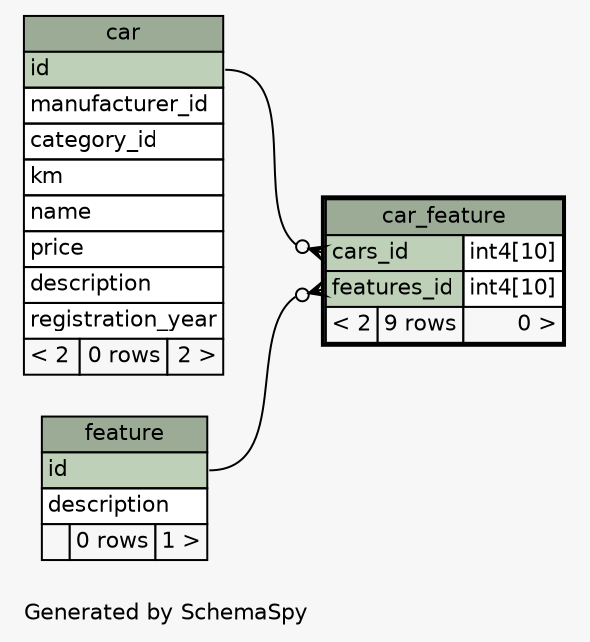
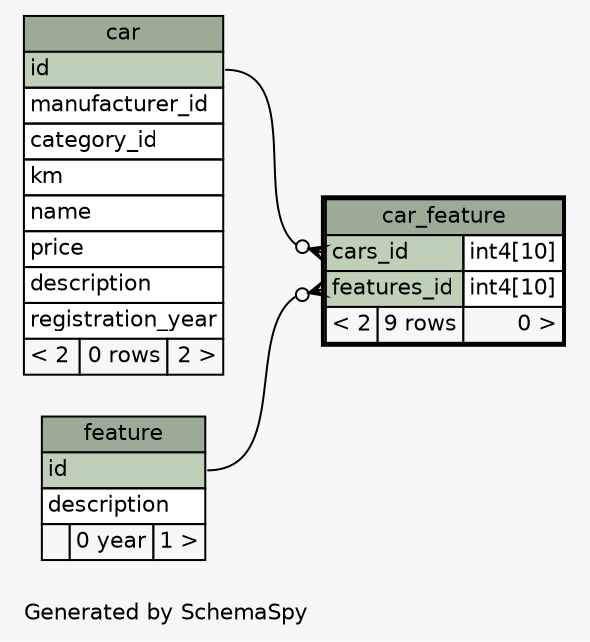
  digraph {
    bgcolor="#f7f7f7"
    fontname=Helvetica
    fontsize=11
    label="\nGenerated by SchemaSpy"
    labeljust=l
    nodesep=0.18
    rankdir=RL
    ranksep=0.46
    node [fontname=Helvetica fontsize=11 shape=plaintext]
    edge [arrowhead=none arrowsize=0.8 arrowtail=crowodot dir=back headport="id:e"]
    n1 [label=<     <TABLE BORDER="2" CELLBORDER="1" CELLSPACING="0" BGCOLOR="#ffffff">       <TR><TD COLSPAN="3" BGCOLOR="#9bab96" ALIGN="CENTER">car_feature</TD></TR>       <TR><TD PORT="cars_id" COLSPAN="2" BGCOLOR="#bed1b8" ALIGN="LEFT">cars_id</TD><TD PORT="cars_id.type" ALIGN="LEFT">int4[10]</TD></TR>       <TR><TD PORT="features_id" COLSPAN="2" BGCOLOR="#bed1b8" ALIGN="LEFT">features_id</TD><TD PORT="features_id.type" ALIGN="LEFT">int4[10]</TD></TR>       <TR><TD ALIGN="LEFT" BGCOLOR="#f7f7f7">&lt; 2</TD><TD ALIGN="RIGHT" BGCOLOR="#f7f7f7">9 rows</TD><TD ALIGN="RIGHT" BGCOLOR="#f7f7f7">0 &gt;</TD></TR>     </TABLE>>]
    n2 [label=<     <TABLE BORDER="0" CELLBORDER="1" CELLSPACING="0" BGCOLOR="#ffffff">       <TR><TD COLSPAN="3" BGCOLOR="#9bab96" ALIGN="CENTER">car</TD></TR>       <TR><TD PORT="id" COLSPAN="3" BGCOLOR="#bed1b8" ALIGN="LEFT">id</TD></TR>       <TR><TD PORT="manufacturer_id" COLSPAN="3" ALIGN="LEFT">manufacturer_id</TD></TR>       <TR><TD PORT="category_id" COLSPAN="3" ALIGN="LEFT">category_id</TD></TR>       <TR><TD PORT="km" COLSPAN="3" ALIGN="LEFT">km</TD></TR>       <TR><TD PORT="name" COLSPAN="3" ALIGN="LEFT">name</TD></TR>       <TR><TD PORT="price" COLSPAN="3" ALIGN="LEFT">price</TD></TR>       <TR><TD PORT="description" COLSPAN="3" ALIGN="LEFT">description</TD></TR>       <TR><TD PORT="registration_year" COLSPAN="3" ALIGN="LEFT">registration_year</TD></TR>       <TR><TD ALIGN="LEFT" BGCOLOR="#f7f7f7">&lt; 2</TD><TD ALIGN="RIGHT" BGCOLOR="#f7f7f7">0 rows</TD><TD ALIGN="RIGHT" BGCOLOR="#f7f7f7">2 &gt;</TD></TR>     </TABLE>>]
-   n3 [label=<     <TABLE BORDER="0" CELLBORDER="1" CELLSPACING="0" BGCOLOR="#ffffff">       <TR><TD COLSPAN="3" BGCOLOR="#9bab96" ALIGN="CENTER">feature</TD></TR>       <TR><TD PORT="id" COLSPAN="3" BGCOLOR="#bed1b8" ALIGN="LEFT">id</TD></TR>       <TR><TD PORT="description" COLSPAN="3" ALIGN="LEFT">description</TD></TR>       <TR><TD ALIGN="LEFT" BGCOLOR="#f7f7f7">  </TD><TD ALIGN="RIGHT" BGCOLOR="#f7f7f7">0 rows</TD><TD ALIGN="RIGHT" BGCOLOR="#f7f7f7">1 &gt;</TD></TR>     </TABLE>>]
+   n3 [label=<     <TABLE BORDER="0" CELLBORDER="1" CELLSPACING="0" BGCOLOR="#ffffff">       <TR><TD COLSPAN="3" BGCOLOR="#9bab96" ALIGN="CENTER">feature</TD></TR>       <TR><TD PORT="id" COLSPAN="3" BGCOLOR="#bed1b8" ALIGN="LEFT">id</TD></TR>       <TR><TD PORT="description" COLSPAN="3" ALIGN="LEFT">description</TD></TR>       <TR><TD ALIGN="LEFT" BGCOLOR="#f7f7f7">  </TD><TD ALIGN="RIGHT" BGCOLOR="#f7f7f7">0 year</TD><TD ALIGN="RIGHT" BGCOLOR="#f7f7f7">1 &gt;</TD></TR>     </TABLE>>]
    n1 -> n2 [tailport="cars_id:w"]
    n1 -> n3 [tailport="features_id:w"]
  }
